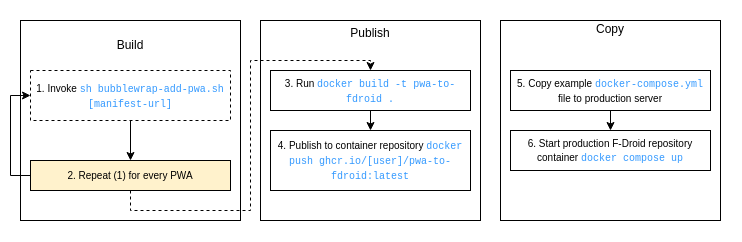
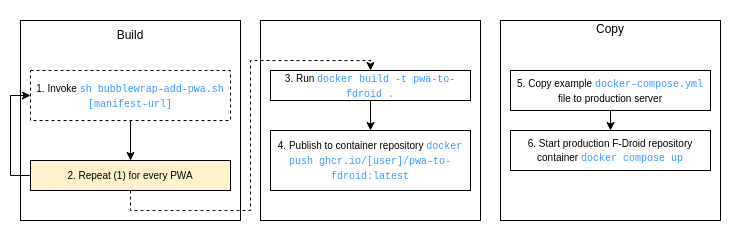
  <mxCell id="0" />
  <mxCell id="1" parent="0" />
  <mxCell id="2" value="" style="group" vertex="1" connectable="0" parent="1"><mxGeometry x="500" y="20" width="220" height="200" as="geometry" /></mxCell>
  <mxCell id="3" value="" style="rounded=0;whiteSpace=wrap;html=1;" vertex="1" parent="2"><mxGeometry width="220" height="200" as="geometry" /></mxCell>
  <mxCell id="4" value="Copy" style="text;html=1;align=center;verticalAlign=middle;whiteSpace=wrap;rounded=0;" vertex="1" parent="2"><mxGeometry x="70" width="80" height="17.143" as="geometry" /></mxCell>
  <mxCell id="5" style="edgeStyle=orthogonalEdgeStyle;rounded=0;orthogonalLoop=1;jettySize=auto;html=1;exitX=0.5;exitY=1;exitDx=0;exitDy=0;entryX=0.5;entryY=0;entryDx=0;entryDy=0;" edge="1" parent="2" source="6" target="7"><mxGeometry relative="1" as="geometry" /></mxCell>
  <mxCell id="6" value="&lt;font style=&quot;font-size: 10px;&quot;&gt;5. Copy example &lt;font color=&quot;#3399ff&quot; face=&quot;Courier New&quot;&gt;docker-compose.yml&lt;/font&gt; file to production server&lt;br&gt;&lt;/font&gt;" style="rounded=0;whiteSpace=wrap;html=1;" vertex="1" parent="2"><mxGeometry x="10" y="50" width="200" height="40" as="geometry" /></mxCell>
  <mxCell id="7" value="&lt;font style=&quot;font-size: 10px;&quot;&gt;6. Start production F-Droid repository container &lt;font face=&quot;Courier New&quot;&gt;&lt;font color=&quot;#3399ff&quot;&gt;docker compose up&lt;/font&gt;&lt;br&gt;&lt;/font&gt;&lt;/font&gt;" style="rounded=0;whiteSpace=wrap;html=1;" vertex="1" parent="2"><mxGeometry x="10" y="110" width="200" height="40" as="geometry" /></mxCell>
  <mxCell id="8" value="" style="rounded=0;whiteSpace=wrap;html=1;" vertex="1" parent="1"><mxGeometry x="20" y="20" width="220" height="200" as="geometry" /></mxCell>
- <mxCell id="9" value="Build" style="text;html=1;align=center;verticalAlign=middle;whiteSpace=wrap;rounded=0;" vertex="1" parent="1"><mxGeometry x="90" y="30" width="80" height="30" as="geometry" /></mxCell>
+ <mxCell id="9" value="Build" style="text;html=1;align=center;verticalAlign=middle;whiteSpace=wrap;rounded=0;" vertex="1" parent="1"><mxGeometry x="90" y="20" width="80" height="30" as="geometry" /></mxCell>
  <mxCell id="10" style="edgeStyle=orthogonalEdgeStyle;rounded=0;orthogonalLoop=1;jettySize=auto;html=1;exitX=0.5;exitY=1;exitDx=0;exitDy=0;" edge="1" parent="1" source="11" target="13"><mxGeometry relative="1" as="geometry" /></mxCell>
  <mxCell id="11" value="&lt;font style=&quot;font-size: 10px;&quot;&gt;1. Invoke &lt;font color=&quot;#3399ff&quot; style=&quot;background-color: rgb(255, 255, 255); font-size: 10px;&quot; face=&quot;Courier New&quot;&gt;sh bubblewrap-add-pwa.sh [manifest-url]&lt;/font&gt;&lt;br&gt;&lt;/font&gt;" style="rounded=0;whiteSpace=wrap;html=1;dashed=1;" vertex="1" parent="1"><mxGeometry x="30" y="70" width="200" height="50" as="geometry" /></mxCell>
  <mxCell id="12" style="edgeStyle=orthogonalEdgeStyle;rounded=0;orthogonalLoop=1;jettySize=auto;html=1;exitX=0;exitY=0.5;exitDx=0;exitDy=0;entryX=0;entryY=0.5;entryDx=0;entryDy=0;" edge="1" parent="1" source="13" target="11"><mxGeometry relative="1" as="geometry" /></mxCell>
  <mxCell id="13" value="&lt;font style=&quot;font-size: 10px;&quot;&gt;2. Repeat (1) for every PWA&lt;/font&gt;" style="rounded=0;whiteSpace=wrap;html=1;fillColor=#fff2cc;" vertex="1" parent="1"><mxGeometry x="30" y="160" width="200" height="30" as="geometry" /></mxCell>
  <mxCell id="14" style="edgeStyle=orthogonalEdgeStyle;rounded=0;orthogonalLoop=1;jettySize=auto;html=1;exitX=0.5;exitY=1;exitDx=0;exitDy=0;" edge="1" parent="1" source="13" target="13"><mxGeometry relative="1" as="geometry" /></mxCell>
  <mxCell id="15" value="" style="rounded=0;whiteSpace=wrap;html=1;" vertex="1" parent="1"><mxGeometry x="260" y="20" width="220" height="200" as="geometry" /></mxCell>
- <mxCell id="16" value="Publish" style="text;html=1;align=center;verticalAlign=middle;whiteSpace=wrap;rounded=0;" vertex="1" parent="1"><mxGeometry x="330" y="20" width="80" height="26.571" as="geometry" /></mxCell>
- <mxCell id="17" value="&lt;font style=&quot;font-size: 10px;&quot;&gt;3. Run &lt;font style=&quot;font-size: 10px;&quot; color=&quot;#3399ff&quot; face=&quot;Courier New&quot;&gt;docker build -t pwa-to-fdroid .&lt;/font&gt;&lt;br&gt;&lt;/font&gt;" style="rounded=0;whiteSpace=wrap;html=1;" vertex="1" parent="1"><mxGeometry x="270" y="70" width="200" height="40" as="geometry" /></mxCell>
+ <mxCell id="17" value="&lt;font style=&quot;font-size: 10px;&quot;&gt;3. Run &lt;font style=&quot;font-size: 10px;&quot; color=&quot;#3399ff&quot; face=&quot;Courier New&quot;&gt;docker build -t pwa-to-fdroid .&lt;/font&gt;&lt;br&gt;&lt;/font&gt;" style="rounded=0;whiteSpace=wrap;html=1;" vertex="1" parent="1"><mxGeometry x="270" y="70" width="200" height="30" as="geometry" /></mxCell>
  <mxCell id="18" value="&lt;font style=&quot;font-size: 10px;&quot;&gt;4. Publish to container repository &lt;font style=&quot;font-size: 10px;&quot; color=&quot;#3399ff&quot; face=&quot;Courier New&quot;&gt;docker push ghcr.io/[user]/pwa-to-fdroid:latest&lt;/font&gt;&lt;/font&gt;" style="rounded=0;whiteSpace=wrap;html=1;" vertex="1" parent="1"><mxGeometry x="270" y="130" width="200" height="60" as="geometry" /></mxCell>
  <mxCell id="19" style="edgeStyle=orthogonalEdgeStyle;rounded=0;orthogonalLoop=1;jettySize=auto;html=1;exitX=0.5;exitY=1;exitDx=0;exitDy=0;entryX=0.5;entryY=0;entryDx=0;entryDy=0;" edge="1" parent="1" source="17" target="18"><mxGeometry relative="1" as="geometry" /></mxCell>
  <mxCell id="20" style="edgeStyle=orthogonalEdgeStyle;rounded=0;orthogonalLoop=1;jettySize=auto;html=1;exitX=0.5;exitY=1;exitDx=0;exitDy=0;entryX=0.5;entryY=0;entryDx=0;entryDy=0;dashed=1;" edge="1" parent="1" source="13" target="17"><mxGeometry relative="1" as="geometry"><Array as="points"><mxPoint x="130" y="210" /><mxPoint x="250" y="210" /><mxPoint x="250" y="60" /><mxPoint x="370" y="60" /></Array></mxGeometry></mxCell>
